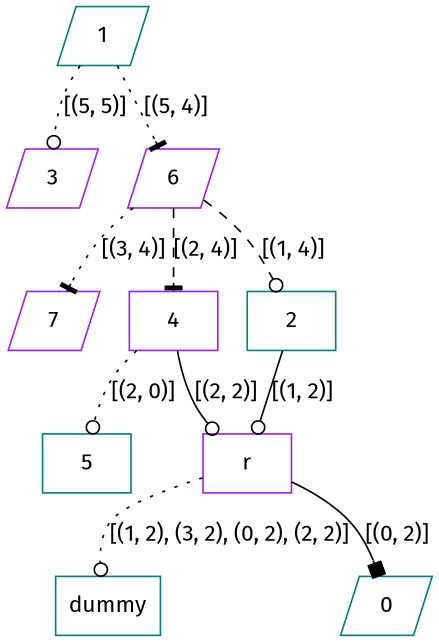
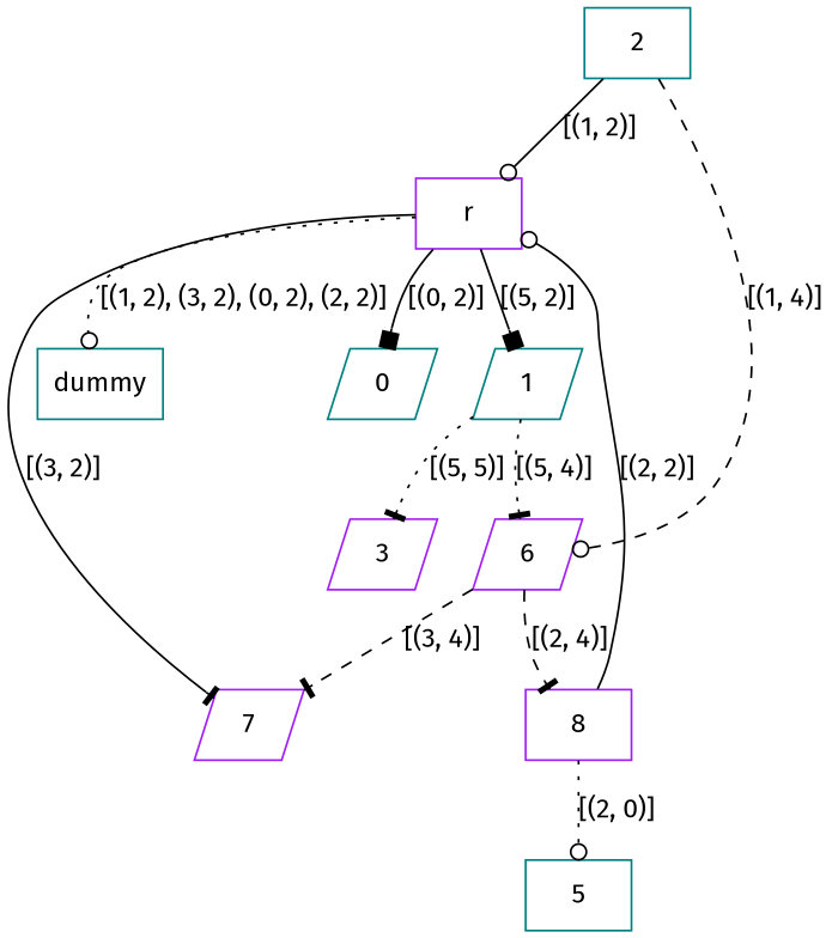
  digraph {
    fontname="Fira Sans"
    node [color=teal fontname="Fira Sans" shape=box]
    edge [arrowhead=odot fontname="Fira Sans" style=solid]
    n1 [label=dummy]
    n2 [color=purple label=r]
    n3 [label=1 shape=parallelogram]
    0 [shape=parallelogram]
    7 [color=purple shape=parallelogram]
    3 [color=purple shape=parallelogram]
    n7 [color=purple label=6 shape=parallelogram]
-   n8 [color=purple label=4]
+   n8 [color=purple label=8]
    n9 [label=2]
    n10 [label=5]
    n2 -> n1 [label="[(1, 2), (3, 2), (0, 2), (2, 2)]" style=dotted]
+   n2 -> n3 [arrowhead=box label="[(5, 2)]"]
    n2 -> 0 [arrowhead=box label="[(0, 2)]"]
-   n3 -> 3 [label="[(5, 5)]" style=dotted]
+   n2 -> 7 [arrowhead=tee label="[(3, 2)]"]
+   n3 -> 3 [arrowhead=tee label="[(5, 5)]" style=dotted]
    n3 -> n7 [arrowhead=tee label="[(5, 4)]" style=dotted]
-   n7 -> 7 [arrowhead=tee label="[(3, 4)]" style=dotted]
+   n7 -> 7 [arrowhead=tee label="[(3, 4)]" style=dashed]
    n7 -> n8 [arrowhead=tee label="[(2, 4)]" style=dashed]
-   n7 -> n9 [label="[(1, 4)]" style=dashed]
+   n9 -> n7 [label="[(1, 4)]" style=dashed]
    n8 -> n2 [label="[(2, 2)]"]
    n8 -> n10 [label="[(2, 0)]" style=dotted]
    n9 -> n2 [label="[(1, 2)]"]
  }
